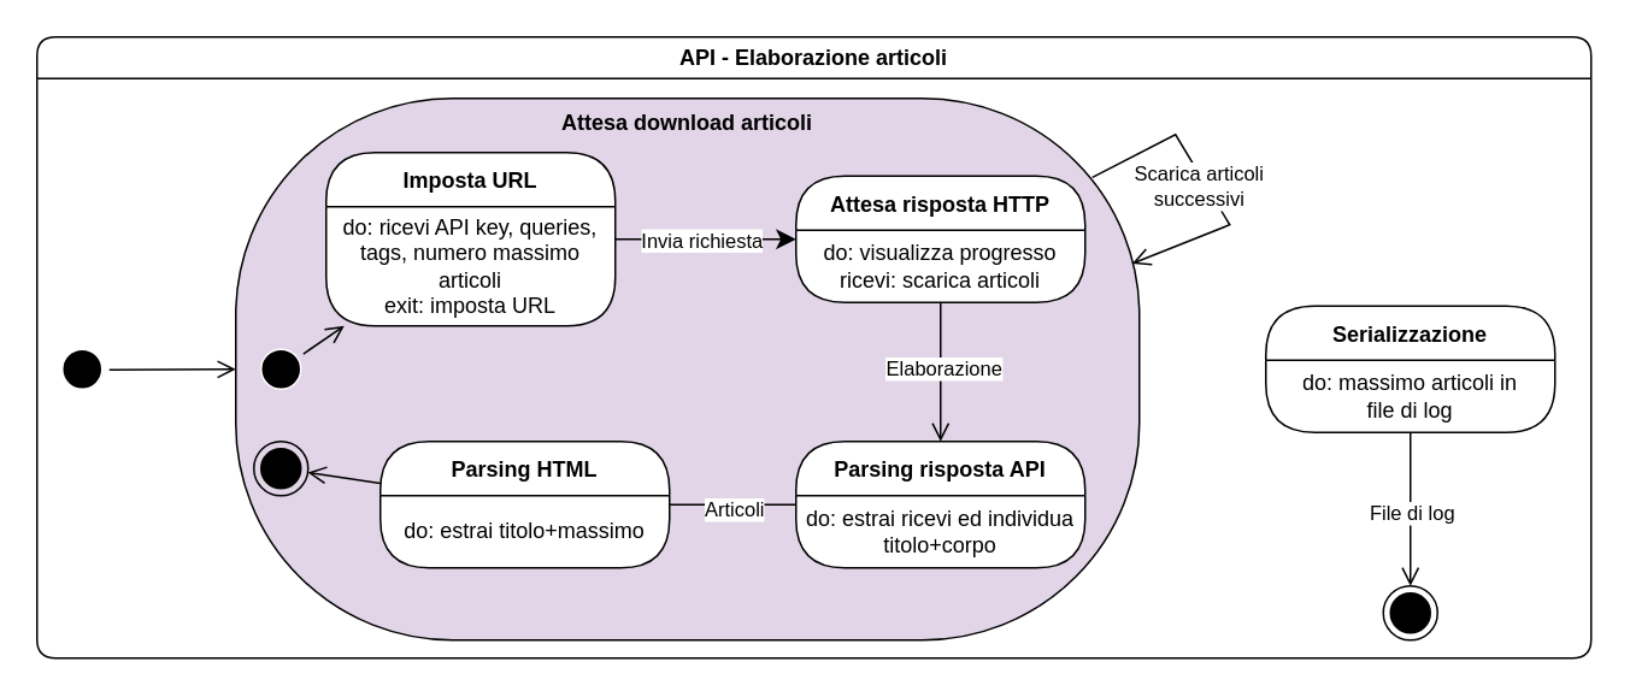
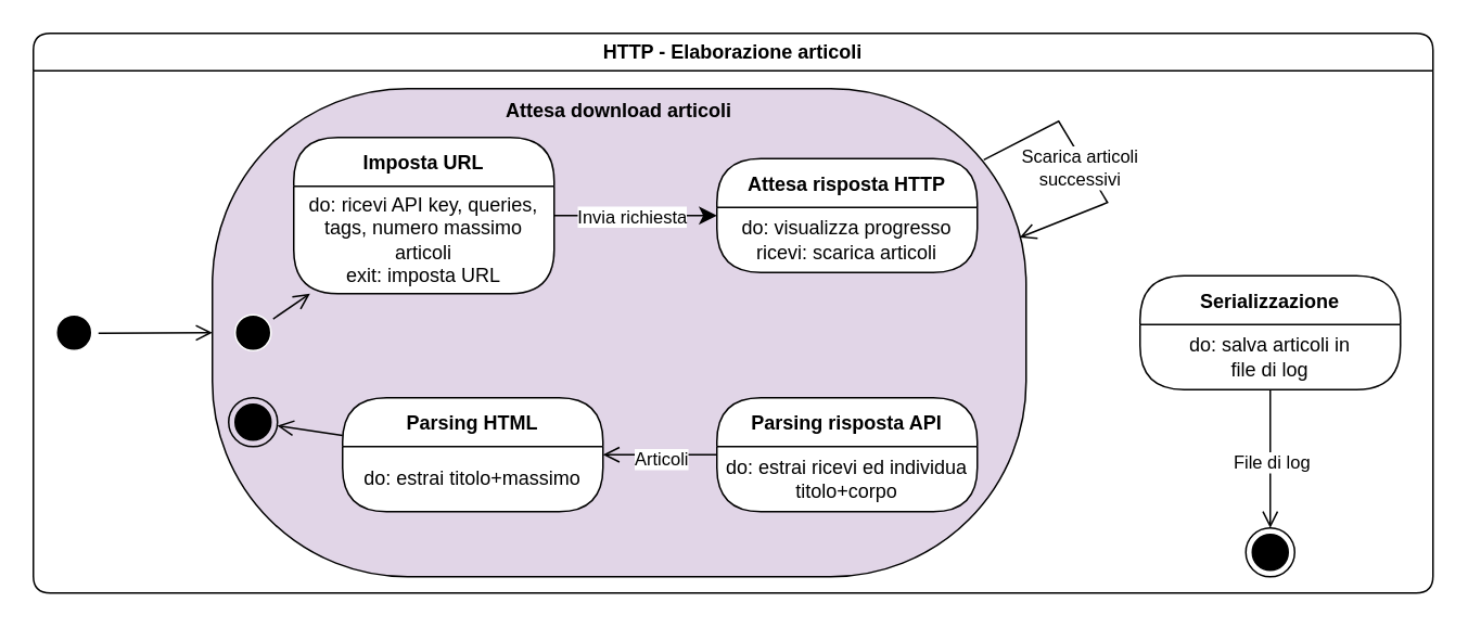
  <mxCell id="0" />
  <mxCell id="1" parent="0" />
- <mxCell id="2" value="API - Elaborazione articoli" style="swimlane;whiteSpace=wrap;html=1;rounded=1;" parent="1" vertex="1"><mxGeometry x="20" y="20" width="860" height="344" as="geometry" /></mxCell>
+ <mxCell id="2" value="HTTP - Elaborazione articoli" style="swimlane;whiteSpace=wrap;html=1;rounded=1;" parent="1" vertex="1"><mxGeometry x="20" y="20" width="860" height="344" as="geometry" /></mxCell>
  <mxCell id="3" value="" style="html=1;verticalAlign=bottom;endArrow=open;endSize=8;rounded=0;" parent="2" source="4" target="10" edge="1"><mxGeometry relative="1" as="geometry"><mxPoint x="120" y="145" as="targetPoint" /></mxGeometry></mxCell>
  <mxCell id="4" value="" style="ellipse;html=1;shape=startState;fillColor=#000000;strokeColor=#FFFFFF;" parent="2" vertex="1"><mxGeometry x="10" y="169" width="30" height="30" as="geometry" /></mxCell>
  <mxCell id="5" value="Serializzazione" style="swimlane;fontStyle=1;align=center;verticalAlign=middle;childLayout=stackLayout;horizontal=1;startSize=30;horizontalStack=0;resizeParent=0;resizeLast=1;container=0;collapsible=0;rounded=1;arcSize=30;swimlaneFillColor=default;dropTarget=0;" parent="2" vertex="1"><mxGeometry x="680" y="149" width="160" height="70" as="geometry" /></mxCell>
- <mxCell id="6" value="do: massimo articoli in&lt;br&gt;file di log" style="text;html=1;align=center;verticalAlign=middle;spacingLeft=4;spacingRight=4;whiteSpace=wrap;overflow=hidden;rotatable=0;" parent="5" vertex="1"><mxGeometry y="30" width="160" height="40" as="geometry" /></mxCell>
+ <mxCell id="6" value="do: salva articoli in&lt;br&gt;file di log" style="text;html=1;align=center;verticalAlign=middle;spacingLeft=4;spacingRight=4;whiteSpace=wrap;overflow=hidden;rotatable=0;" parent="5" vertex="1"><mxGeometry y="30" width="160" height="40" as="geometry" /></mxCell>
  <mxCell id="7" value="" style="ellipse;html=1;shape=endState;fillColor=#000000;strokeColor=#000000;rounded=1;shadow=0;comic=0;labelBackgroundColor=none;fontFamily=Verdana;fontSize=12;fontColor=#000000;align=center;" parent="2" vertex="1"><mxGeometry x="745" y="304" width="30" height="30" as="geometry" /></mxCell>
  <mxCell id="8" style="html=1;labelBackgroundColor=none;endArrow=open;endSize=8;fontFamily=Verdana;fontSize=12;align=left;" parent="2" source="5" target="7" edge="1"><mxGeometry relative="1" as="geometry"><mxPoint x="755.244" y="294" as="sourcePoint" /></mxGeometry></mxCell>
  <mxCell id="9" value="File di log" style="edgeLabel;html=1;align=center;verticalAlign=middle;resizable=0;points=[];" parent="8" vertex="1" connectable="0"><mxGeometry x="0.038" y="3" relative="1" as="geometry"><mxPoint x="-3" as="offset" /></mxGeometry></mxCell>
  <mxCell id="10" value="&lt;b&gt;Attesa download articoli&lt;/b&gt;" style="rounded=1;whiteSpace=wrap;html=1;arcSize=40;verticalAlign=top;fillColor=#e1d5e7;" parent="2" vertex="1"><mxGeometry x="110" y="34" width="500" height="300" as="geometry" /></mxCell>
  <mxCell id="11" value="" style="html=1;verticalAlign=bottom;endArrow=open;endSize=8;rounded=0;" parent="2" source="12" target="13" edge="1"><mxGeometry relative="1" as="geometry"><mxPoint x="240" y="223.5" as="targetPoint" /></mxGeometry></mxCell>
  <mxCell id="12" value="" style="ellipse;html=1;shape=startState;fillColor=#000000;strokeColor=#FFFFFF;" parent="2" vertex="1"><mxGeometry x="120" y="169" width="30" height="30" as="geometry" /></mxCell>
  <mxCell id="13" value="Imposta URL" style="swimlane;fontStyle=1;align=center;verticalAlign=middle;childLayout=stackLayout;horizontal=1;startSize=30;horizontalStack=0;resizeParent=0;resizeLast=1;container=0;collapsible=0;rounded=1;arcSize=30;swimlaneFillColor=default;dropTarget=0;" parent="2" vertex="1"><mxGeometry x="160" y="64" width="160" height="96" as="geometry" /></mxCell>
  <mxCell id="14" value="do: ricevi API key, queries, tags, numero massimo articoli&lt;br&gt;exit: imposta URL" style="text;html=1;align=center;verticalAlign=middle;spacingLeft=4;spacingRight=4;whiteSpace=wrap;overflow=hidden;rotatable=0;" parent="13" vertex="1"><mxGeometry y="30" width="160" height="66" as="geometry" /></mxCell>
  <mxCell id="15" value="Attesa risposta HTTP" style="swimlane;fontStyle=1;align=center;verticalAlign=middle;childLayout=stackLayout;horizontal=1;startSize=30;horizontalStack=0;resizeParent=0;resizeLast=1;container=0;collapsible=0;rounded=1;arcSize=30;swimlaneFillColor=default;dropTarget=0;" parent="2" vertex="1"><mxGeometry x="420" y="77" width="160" height="70" as="geometry" /></mxCell>
  <mxCell id="16" value="do: visualizza progresso&lt;br&gt;ricevi: scarica articoli" style="text;html=1;align=center;verticalAlign=middle;spacingLeft=4;spacingRight=4;whiteSpace=wrap;overflow=hidden;rotatable=0;" parent="15" vertex="1"><mxGeometry y="30" width="160" height="40" as="geometry" /></mxCell>
  <mxCell id="17" value="Parsing risposta API" style="swimlane;fontStyle=1;align=center;verticalAlign=middle;childLayout=stackLayout;horizontal=1;startSize=30;horizontalStack=0;resizeParent=0;resizeLast=1;container=0;collapsible=0;rounded=1;arcSize=30;swimlaneFillColor=default;dropTarget=0;" parent="2" vertex="1"><mxGeometry x="420" y="224" width="160" height="70" as="geometry" /></mxCell>
  <mxCell id="18" value="do: estrai ricevi ed individua titolo+corpo" style="text;html=1;align=center;verticalAlign=middle;spacingLeft=4;spacingRight=4;whiteSpace=wrap;overflow=hidden;rotatable=0;" parent="17" vertex="1"><mxGeometry y="30" width="160" height="40" as="geometry" /></mxCell>
  <mxCell id="19" value="" style="html=1;verticalAlign=bottom;endArrow=classic;endSize=8;rounded=0;" parent="2" source="13" target="15" edge="1"><mxGeometry relative="1" as="geometry"><mxPoint x="220" y="183" as="targetPoint" /><mxPoint x="168" y="209" as="sourcePoint" /></mxGeometry></mxCell>
  <mxCell id="20" value="Invia richiesta" style="edgeLabel;html=1;align=center;verticalAlign=middle;resizable=0;points=[];" parent="19" vertex="1" connectable="0"><mxGeometry x="-0.485" relative="1" as="geometry"><mxPoint x="21" as="offset" /></mxGeometry></mxCell>
- <mxCell id="21" value="" style="html=1;verticalAlign=bottom;endArrow=open;endSize=8;rounded=0;" parent="2" source="15" target="17" edge="1"><mxGeometry relative="1" as="geometry"><mxPoint x="420" y="146" as="targetPoint" /><mxPoint x="380" y="145" as="sourcePoint" /></mxGeometry></mxCell>
- <mxCell id="22" value="Elaborazione" style="edgeLabel;html=1;align=center;verticalAlign=middle;resizable=0;points=[];" parent="21" vertex="1" connectable="0"><mxGeometry x="-0.053" y="1" relative="1" as="geometry"><mxPoint as="offset" /></mxGeometry></mxCell>
  <mxCell id="23" value="" style="html=1;verticalAlign=bottom;endArrow=open;endSize=8;rounded=0;" parent="2" source="27" target="24" edge="1"><mxGeometry relative="1" as="geometry"><mxPoint x="507" y="244" as="targetPoint" /><mxPoint x="503" y="184" as="sourcePoint" /></mxGeometry></mxCell>
  <mxCell id="24" value="" style="ellipse;html=1;shape=endState;fillColor=#000000;strokeColor=#000000;rounded=1;shadow=0;comic=0;labelBackgroundColor=none;fontFamily=Verdana;fontSize=12;fontColor=#000000;align=center;" parent="2" vertex="1"><mxGeometry x="120" y="224" width="30" height="30" as="geometry" /></mxCell>
- <mxCell id="25" value="" style="html=1;verticalAlign=bottom;endArrow=none;endSize=8;rounded=0;" parent="2" source="17" target="27" edge="1"><mxGeometry relative="1" as="geometry"><mxPoint x="190" y="256" as="targetPoint" /><mxPoint x="460" y="271" as="sourcePoint" /></mxGeometry></mxCell>
+ <mxCell id="25" value="" style="html=1;verticalAlign=bottom;endArrow=open;endSize=8;rounded=0;" parent="2" source="17" target="27" edge="1"><mxGeometry relative="1" as="geometry"><mxPoint x="190" y="256" as="targetPoint" /><mxPoint x="460" y="271" as="sourcePoint" /></mxGeometry></mxCell>
  <mxCell id="26" value="Articoli" style="edgeLabel;html=1;align=center;verticalAlign=middle;resizable=0;points=[];" parent="25" vertex="1" connectable="0"><mxGeometry x="-0.014" y="2" relative="1" as="geometry"><mxPoint as="offset" /></mxGeometry></mxCell>
  <mxCell id="27" value="Parsing HTML" style="swimlane;fontStyle=1;align=center;verticalAlign=middle;childLayout=stackLayout;horizontal=1;startSize=30;horizontalStack=0;resizeParent=0;resizeLast=1;container=0;collapsible=0;rounded=1;arcSize=30;swimlaneFillColor=default;dropTarget=0;" parent="2" vertex="1"><mxGeometry x="190" y="224" width="160" height="70" as="geometry" /></mxCell>
  <mxCell id="28" value="do: estrai titolo+massimo" style="text;html=1;align=center;verticalAlign=middle;spacingLeft=4;spacingRight=4;whiteSpace=wrap;overflow=hidden;rotatable=0;" parent="27" vertex="1"><mxGeometry y="30" width="160" height="40" as="geometry" /></mxCell>
  <mxCell id="29" value="" style="html=1;verticalAlign=bottom;endArrow=open;endSize=8;rounded=0;exitX=0.948;exitY=0.146;exitDx=0;exitDy=0;exitPerimeter=0;entryX=0.992;entryY=0.305;entryDx=0;entryDy=0;entryPerimeter=0;" parent="2" source="10" target="10" edge="1"><mxGeometry relative="1" as="geometry"><mxPoint x="650" y="74" as="targetPoint" /><mxPoint x="610" y="64" as="sourcePoint" /><Array as="points"><mxPoint x="630" y="54" /><mxPoint x="660" y="104" /></Array></mxGeometry></mxCell>
  <mxCell id="30" value="Scarica articoli&lt;br&gt;successivi" style="edgeLabel;html=1;align=center;verticalAlign=middle;resizable=0;points=[];" parent="29" vertex="1" connectable="0"><mxGeometry x="-0.067" y="3" relative="1" as="geometry"><mxPoint x="-4" y="8" as="offset" /></mxGeometry></mxCell>
